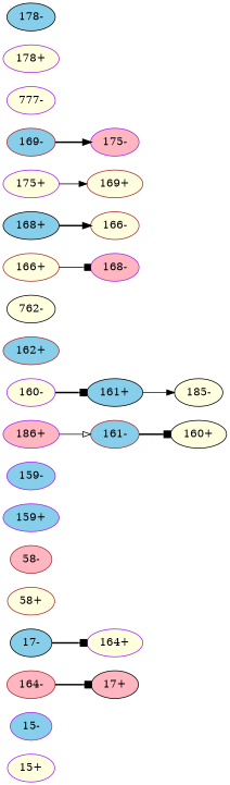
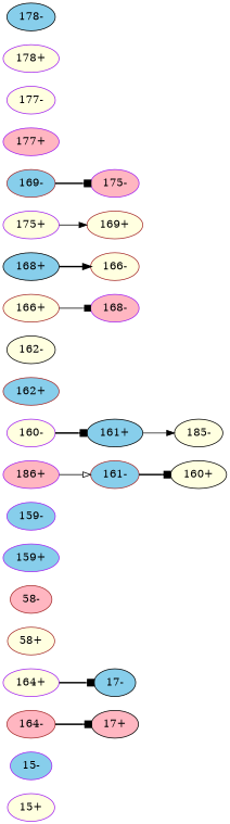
  digraph {
    k=43
    rankdir=LR
    node [color=purple fillcolor=lightyellow l=1571 style=filled]
    edge [arrowhead=box d=-47 e=2.4 n=85 style=bold]
    "15+"
    "15-" [fillcolor=skyblue]
    "17+" [color=black fillcolor=lightpink l=1254]
    "17-" [color=black fillcolor=skyblue l=1254]
    "164+" [l=6128]
    "58+" [color=brown l=1456]
    "58-" [color=brown fillcolor=lightpink l=1456]
    "159+" [fillcolor=skyblue l=2401]
    "159-" [fillcolor=skyblue l=2401]
    "160+" [color=black l=4009]
    "160-" [l=4009]
    "161+" [color=black fillcolor=skyblue l=4536]
    "185-" [color=black l=23586]
    "161-" [color=brown fillcolor=skyblue l=4536]
    "162+" [color=brown fillcolor=skyblue l=8756]
-   "162-" [color=black l=8756 label="762-"]
+   "162-" [color=black l=8756]
    "164-" [color=brown fillcolor=lightpink l=6128]
    "166+" [color=brown l=5746]
    "168-" [fillcolor=lightpink l=10711]
    "166-" [color=brown l=5746]
    "168+" [color=black fillcolor=skyblue l=10711]
    "169+" [color=brown l=2257]
    "169-" [color=brown fillcolor=skyblue l=2257]
    "175-" [fillcolor=lightpink l=3944]
    "175+" [l=3944]
-   "177-" [l=3786 label="777-"]
+   "177+" [fillcolor=lightpink l=3786]
+   "177-" [l=3786]
    "178+" [l=3731]
    "178-" [color=black fillcolor=skyblue l=3731]
    n30 [fillcolor=lightpink l=23586 label="186+"]
-   "17-" -> "164+" [e=2.3]
+   "164+" -> "17-" [e=2.3]
    "160-" -> "161+" [d=-33 e=1.9 n=121]
    "161+" -> "185-" [arrowhead=normal d=-156 n=78 style=solid]
    "161-" -> "160+" [d=-33 e=1.9 n=121]
    "164-" -> "17+" [e=2.3]
    "166+" -> "168-" [d=-6 n=75 style=solid]
    "168+" -> "166-" [arrowhead=normal d=-6 n=75]
-   "169-" -> "175-" [arrowhead=normal d=-1 e=5.1 n=17]
+   "169-" -> "175-" [d=-1 e=5.1 n=17]
    "175+" -> "169+" [arrowhead=normal d=-1 e=5.1 n=17 style=solid]
    n30 -> "161-" [arrowhead=onormal d=-156 n=78 style=solid]
  }
